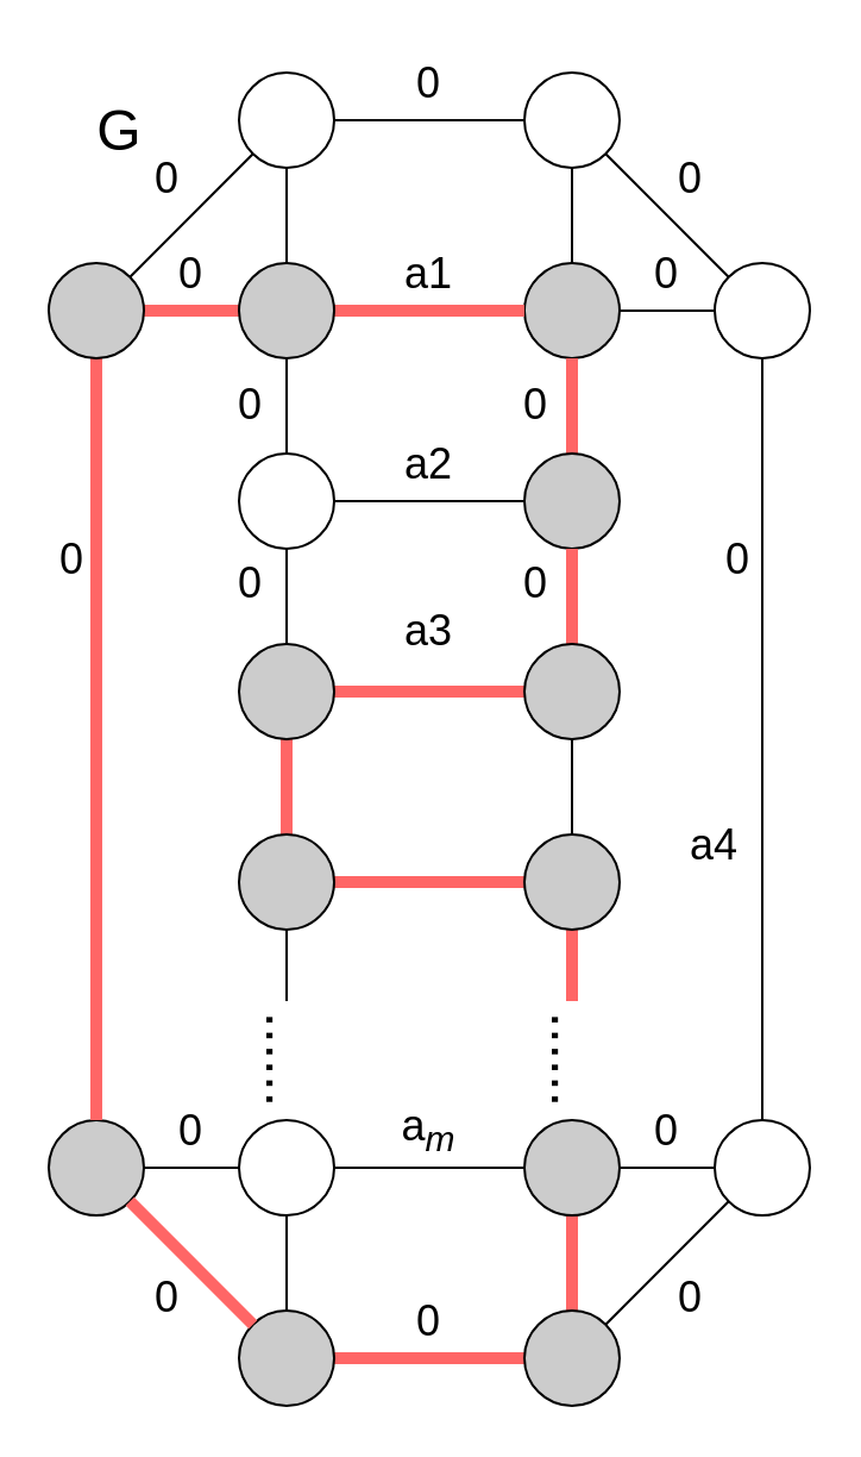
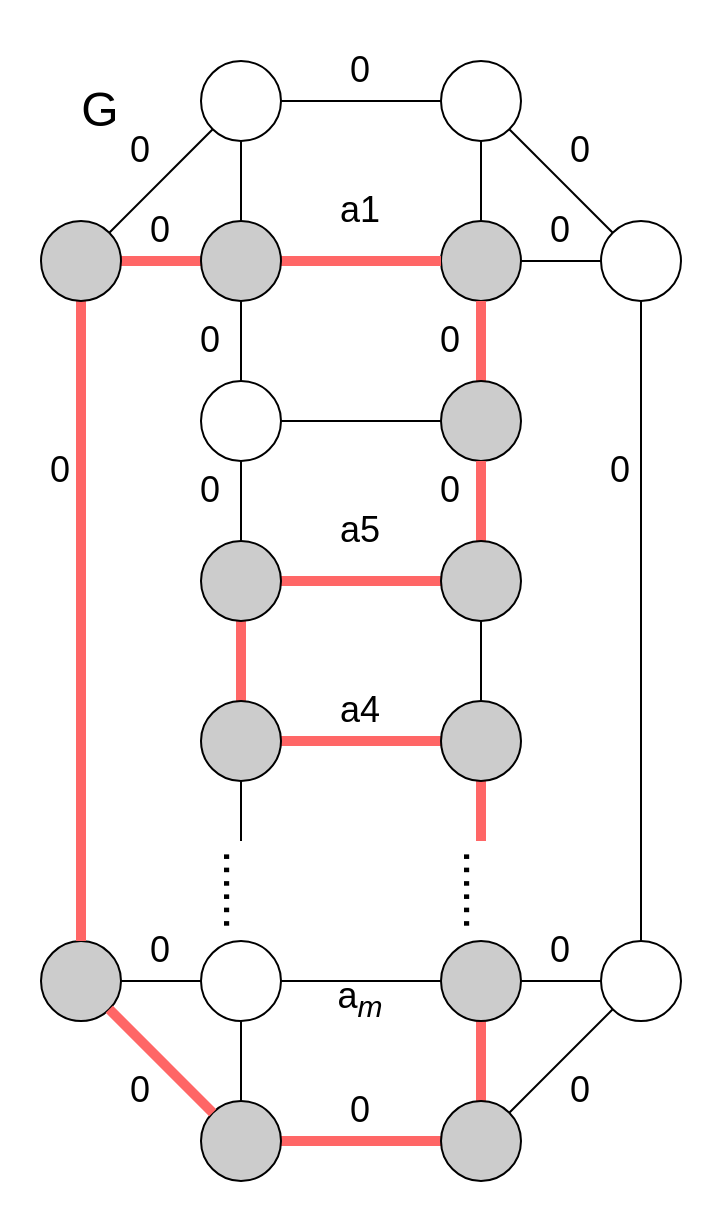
  <mxCell id="0" />
  <mxCell id="1" parent="0" />
  <mxCell id="2" value="" style="ellipse;whiteSpace=wrap;html=1;aspect=fixed;fillColor=#CCCCCC;" vertex="1" parent="1"><mxGeometry x="20" y="470" width="40" height="40" as="geometry" /></mxCell>
  <mxCell id="3" style="edgeStyle=orthogonalEdgeStyle;rounded=0;orthogonalLoop=1;jettySize=auto;html=1;exitX=1;exitY=0.5;exitDx=0;exitDy=0;entryX=0;entryY=0.5;entryDx=0;entryDy=0;fontSize=24;endArrow=none;endFill=0;" edge="1" parent="1" source="4" target="42"><mxGeometry relative="1" as="geometry" /></mxCell>
  <mxCell id="4" value="" style="ellipse;whiteSpace=wrap;html=1;aspect=fixed;fillColor=#CCCCCC;" vertex="1" parent="1"><mxGeometry x="220" y="110" width="40" height="40" as="geometry" /></mxCell>
  <mxCell id="5" style="edgeStyle=orthogonalEdgeStyle;rounded=0;orthogonalLoop=1;jettySize=auto;html=1;exitX=0.5;exitY=0;exitDx=0;exitDy=0;entryX=0.5;entryY=1;entryDx=0;entryDy=0;fontSize=24;endArrow=none;endFill=0;strokeWidth=5;strokeColor=#FF6666;" edge="1" parent="1" source="6" target="4"><mxGeometry relative="1" as="geometry" /></mxCell>
  <mxCell id="6" value="" style="ellipse;whiteSpace=wrap;html=1;aspect=fixed;fillColor=#CCCCCC;" vertex="1" parent="1"><mxGeometry x="220" y="190" width="40" height="40" as="geometry" /></mxCell>
  <mxCell id="7" style="edgeStyle=orthogonalEdgeStyle;rounded=0;orthogonalLoop=1;jettySize=auto;html=1;exitX=1;exitY=0.5;exitDx=0;exitDy=0;entryX=0;entryY=0.5;entryDx=0;entryDy=0;fontSize=24;endArrow=none;endFill=0;" edge="1" parent="1" source="10" target="6"><mxGeometry relative="1" as="geometry" /></mxCell>
  <mxCell id="8" style="edgeStyle=orthogonalEdgeStyle;rounded=0;orthogonalLoop=1;jettySize=auto;html=1;exitX=0.5;exitY=0;exitDx=0;exitDy=0;entryX=0.5;entryY=1;entryDx=0;entryDy=0;fontSize=24;endArrow=none;endFill=0;" edge="1" parent="1" source="10" target="13"><mxGeometry relative="1" as="geometry" /></mxCell>
  <mxCell id="9" style="edgeStyle=orthogonalEdgeStyle;rounded=0;orthogonalLoop=1;jettySize=auto;html=1;exitX=0.5;exitY=1;exitDx=0;exitDy=0;entryX=0.5;entryY=0;entryDx=0;entryDy=0;endArrow=none;endFill=0;" edge="1" parent="1" source="10" target="62"><mxGeometry relative="1" as="geometry" /></mxCell>
  <mxCell id="10" value="" style="ellipse;whiteSpace=wrap;html=1;aspect=fixed;" vertex="1" parent="1"><mxGeometry x="100" y="190" width="40" height="40" as="geometry" /></mxCell>
  <mxCell id="11" style="edgeStyle=orthogonalEdgeStyle;rounded=0;orthogonalLoop=1;jettySize=auto;html=1;exitX=1;exitY=0.5;exitDx=0;exitDy=0;entryX=0;entryY=0.5;entryDx=0;entryDy=0;fontSize=24;endArrow=none;endFill=0;strokeColor=#FF6666;strokeWidth=5;" edge="1" parent="1" source="13" target="4"><mxGeometry relative="1" as="geometry" /></mxCell>
  <mxCell id="12" style="edgeStyle=orthogonalEdgeStyle;rounded=0;orthogonalLoop=1;jettySize=auto;html=1;exitX=0;exitY=0.5;exitDx=0;exitDy=0;entryX=1;entryY=0.5;entryDx=0;entryDy=0;fontSize=24;endArrow=none;endFill=0;strokeWidth=5;strokeColor=#FF6666;" edge="1" parent="1" source="13" target="34"><mxGeometry relative="1" as="geometry" /></mxCell>
  <mxCell id="13" value="" style="ellipse;whiteSpace=wrap;html=1;aspect=fixed;fillColor=#CCCCCC;" vertex="1" parent="1"><mxGeometry x="100" y="110" width="40" height="40" as="geometry" /></mxCell>
  <mxCell id="14" style="edgeStyle=orthogonalEdgeStyle;rounded=0;orthogonalLoop=1;jettySize=auto;html=1;exitX=1;exitY=0.5;exitDx=0;exitDy=0;entryX=0;entryY=0.5;entryDx=0;entryDy=0;fontSize=24;endArrow=none;endFill=0;strokeWidth=5;strokeColor=#FF6666;" edge="1" parent="1" source="15" target="35"><mxGeometry relative="1" as="geometry" /></mxCell>
  <mxCell id="15" value="" style="ellipse;whiteSpace=wrap;html=1;aspect=fixed;fillColor=#CCCCCC;" vertex="1" parent="1"><mxGeometry x="100" y="550" width="40" height="40" as="geometry" /></mxCell>
  <mxCell id="16" value="&lt;font style=&quot;font-size: 24px;&quot;&gt;......&lt;/font&gt;" style="text;html=1;strokeColor=none;fillColor=none;align=center;verticalAlign=middle;whiteSpace=wrap;rounded=0;rotation=90;" vertex="1" parent="1"><mxGeometry x="95" y="430" width="50" height="30" as="geometry" /></mxCell>
  <mxCell id="17" style="edgeStyle=orthogonalEdgeStyle;rounded=0;orthogonalLoop=1;jettySize=auto;html=1;exitX=1;exitY=0.5;exitDx=0;exitDy=0;entryX=0;entryY=0.5;entryDx=0;entryDy=0;fontSize=24;endArrow=none;endFill=0;" edge="1" parent="1" source="20" target="27"><mxGeometry relative="1" as="geometry" /></mxCell>
  <mxCell id="18" style="edgeStyle=orthogonalEdgeStyle;rounded=0;orthogonalLoop=1;jettySize=auto;html=1;exitX=0.5;exitY=1;exitDx=0;exitDy=0;entryX=0.5;entryY=0;entryDx=0;entryDy=0;fontSize=24;endArrow=none;endFill=0;" edge="1" parent="1" source="20" target="15"><mxGeometry relative="1" as="geometry" /></mxCell>
  <mxCell id="19" style="edgeStyle=orthogonalEdgeStyle;rounded=0;orthogonalLoop=1;jettySize=auto;html=1;exitX=0;exitY=0.5;exitDx=0;exitDy=0;entryX=1;entryY=0.5;entryDx=0;entryDy=0;fontSize=24;endArrow=none;endFill=0;" edge="1" parent="1" source="20" target="2"><mxGeometry relative="1" as="geometry" /></mxCell>
  <mxCell id="20" value="" style="ellipse;whiteSpace=wrap;html=1;aspect=fixed;" vertex="1" parent="1"><mxGeometry x="100" y="470" width="40" height="40" as="geometry" /></mxCell>
- <mxCell id="21" value="a1" style="text;html=1;strokeColor=none;fillColor=none;align=center;verticalAlign=middle;whiteSpace=wrap;rounded=0;fontSize=18;" vertex="1" parent="1"><mxGeometry x="150" y="100" width="60" height="30" as="geometry" /></mxCell>
- <mxCell id="22" value="a2" style="text;html=1;strokeColor=none;fillColor=none;align=center;verticalAlign=middle;whiteSpace=wrap;rounded=0;fontSize=18;" vertex="1" parent="1"><mxGeometry x="150" y="180" width="60" height="30" as="geometry" /></mxCell>
- <mxCell id="23" value="a&lt;sub&gt;&lt;i&gt;m&lt;/i&gt;&lt;/sub&gt;" style="text;html=1;strokeColor=none;fillColor=none;align=center;verticalAlign=middle;whiteSpace=wrap;rounded=0;fontSize=18;" vertex="1" parent="1"><mxGeometry x="150" y="460" width="60" height="30" as="geometry" /></mxCell>
+ <mxCell id="21" value="a1" style="text;html=1;strokeColor=none;fillColor=none;align=center;verticalAlign=middle;whiteSpace=wrap;rounded=0;fontSize=18;" vertex="1" parent="1"><mxGeometry x="150" y="90" width="60" height="30" as="geometry" /></mxCell>
+ <mxCell id="23" value="a&lt;sub&gt;&lt;i&gt;m&lt;/i&gt;&lt;/sub&gt;" style="text;html=1;strokeColor=none;fillColor=none;align=center;verticalAlign=middle;whiteSpace=wrap;rounded=0;fontSize=18;" vertex="1" parent="1"><mxGeometry x="150" y="485" width="60" height="30" as="geometry" /></mxCell>
  <mxCell id="24" value="&lt;font style=&quot;font-size: 24px;&quot;&gt;G&lt;/font&gt;" style="text;html=1;strokeColor=none;fillColor=none;align=center;verticalAlign=middle;whiteSpace=wrap;rounded=0;fontSize=18;" vertex="1" parent="1"><mxGeometry x="30" y="40" width="40" height="30" as="geometry" /></mxCell>
  <mxCell id="25" style="edgeStyle=orthogonalEdgeStyle;rounded=0;orthogonalLoop=1;jettySize=auto;html=1;exitX=0.5;exitY=1;exitDx=0;exitDy=0;entryX=0.5;entryY=0;entryDx=0;entryDy=0;fontSize=24;endArrow=none;endFill=0;strokeWidth=5;strokeColor=#FF6666;" edge="1" parent="1" source="27" target="35"><mxGeometry relative="1" as="geometry" /></mxCell>
  <mxCell id="26" style="edgeStyle=orthogonalEdgeStyle;rounded=0;orthogonalLoop=1;jettySize=auto;html=1;exitX=1;exitY=0.5;exitDx=0;exitDy=0;entryX=0;entryY=0.5;entryDx=0;entryDy=0;fontSize=24;endArrow=none;endFill=0;" edge="1" parent="1" source="27" target="43"><mxGeometry relative="1" as="geometry" /></mxCell>
  <mxCell id="27" value="" style="ellipse;whiteSpace=wrap;html=1;aspect=fixed;fillColor=#CCCCCC;" vertex="1" parent="1"><mxGeometry x="220" y="470" width="40" height="40" as="geometry" /></mxCell>
  <mxCell id="28" value="&lt;font style=&quot;font-size: 24px;&quot;&gt;......&lt;/font&gt;" style="text;html=1;strokeColor=none;fillColor=none;align=center;verticalAlign=middle;whiteSpace=wrap;rounded=0;rotation=90;" vertex="1" parent="1"><mxGeometry x="215" y="430" width="50" height="30" as="geometry" /></mxCell>
  <mxCell id="29" value="0" style="text;html=1;strokeColor=none;fillColor=none;align=center;verticalAlign=middle;whiteSpace=wrap;rounded=0;fontSize=18;" vertex="1" parent="1"><mxGeometry x="95" y="155" width="20" height="30" as="geometry" /></mxCell>
  <mxCell id="30" value="0" style="text;html=1;strokeColor=none;fillColor=none;align=center;verticalAlign=middle;whiteSpace=wrap;rounded=0;fontSize=18;" vertex="1" parent="1"><mxGeometry x="215" y="155" width="20" height="30" as="geometry" /></mxCell>
  <mxCell id="31" value="0" style="text;html=1;strokeColor=none;fillColor=none;align=center;verticalAlign=middle;whiteSpace=wrap;rounded=0;fontSize=18;" vertex="1" parent="1"><mxGeometry x="95" y="230" width="20" height="30" as="geometry" /></mxCell>
  <mxCell id="32" value="0" style="text;html=1;strokeColor=none;fillColor=none;align=center;verticalAlign=middle;whiteSpace=wrap;rounded=0;fontSize=18;" vertex="1" parent="1"><mxGeometry x="215" y="230" width="20" height="30" as="geometry" /></mxCell>
  <mxCell id="33" style="edgeStyle=orthogonalEdgeStyle;rounded=0;orthogonalLoop=1;jettySize=auto;html=1;exitX=0.5;exitY=1;exitDx=0;exitDy=0;entryX=0.5;entryY=0;entryDx=0;entryDy=0;fontSize=24;endArrow=none;endFill=0;strokeWidth=5;strokeColor=#FF6666;" edge="1" parent="1" source="34" target="2"><mxGeometry relative="1" as="geometry" /></mxCell>
  <mxCell id="34" value="" style="ellipse;whiteSpace=wrap;html=1;aspect=fixed;fillColor=#CCCCCC;" vertex="1" parent="1"><mxGeometry x="20" y="110" width="40" height="40" as="geometry" /></mxCell>
  <mxCell id="35" value="" style="ellipse;whiteSpace=wrap;html=1;aspect=fixed;fillColor=#CCCCCC;" vertex="1" parent="1"><mxGeometry x="220" y="550" width="40" height="40" as="geometry" /></mxCell>
  <mxCell id="36" style="edgeStyle=orthogonalEdgeStyle;rounded=0;orthogonalLoop=1;jettySize=auto;html=1;exitX=1;exitY=0.5;exitDx=0;exitDy=0;entryX=0;entryY=0.5;entryDx=0;entryDy=0;fontSize=24;endArrow=none;endFill=0;" edge="1" parent="1" source="38" target="40"><mxGeometry relative="1" as="geometry" /></mxCell>
  <mxCell id="37" style="edgeStyle=orthogonalEdgeStyle;rounded=0;orthogonalLoop=1;jettySize=auto;html=1;exitX=0.5;exitY=1;exitDx=0;exitDy=0;entryX=0.5;entryY=0;entryDx=0;entryDy=0;fontSize=24;endArrow=none;endFill=0;" edge="1" parent="1" source="38" target="13"><mxGeometry relative="1" as="geometry" /></mxCell>
  <mxCell id="38" value="" style="ellipse;whiteSpace=wrap;html=1;aspect=fixed;" vertex="1" parent="1"><mxGeometry x="100" y="30" width="40" height="40" as="geometry" /></mxCell>
  <mxCell id="39" style="edgeStyle=orthogonalEdgeStyle;rounded=0;orthogonalLoop=1;jettySize=auto;html=1;exitX=0.5;exitY=1;exitDx=0;exitDy=0;entryX=0.5;entryY=0;entryDx=0;entryDy=0;fontSize=24;endArrow=none;endFill=0;" edge="1" parent="1" source="40" target="4"><mxGeometry relative="1" as="geometry" /></mxCell>
  <mxCell id="40" value="" style="ellipse;whiteSpace=wrap;html=1;aspect=fixed;" vertex="1" parent="1"><mxGeometry x="220" y="30" width="40" height="40" as="geometry" /></mxCell>
  <mxCell id="41" style="edgeStyle=orthogonalEdgeStyle;rounded=0;orthogonalLoop=1;jettySize=auto;html=1;exitX=0.5;exitY=1;exitDx=0;exitDy=0;entryX=0.5;entryY=0;entryDx=0;entryDy=0;fontSize=24;endArrow=none;endFill=0;" edge="1" parent="1" source="42" target="43"><mxGeometry relative="1" as="geometry" /></mxCell>
  <mxCell id="42" value="" style="ellipse;whiteSpace=wrap;html=1;aspect=fixed;" vertex="1" parent="1"><mxGeometry x="300" y="110" width="40" height="40" as="geometry" /></mxCell>
  <mxCell id="43" value="" style="ellipse;whiteSpace=wrap;html=1;aspect=fixed;" vertex="1" parent="1"><mxGeometry x="300" y="470" width="40" height="40" as="geometry" /></mxCell>
  <mxCell id="44" value="0" style="text;html=1;strokeColor=none;fillColor=none;align=center;verticalAlign=middle;whiteSpace=wrap;rounded=0;fontSize=18;" vertex="1" parent="1"><mxGeometry x="20" y="220" width="20" height="30" as="geometry" /></mxCell>
  <mxCell id="45" value="0" style="text;html=1;strokeColor=none;fillColor=none;align=center;verticalAlign=middle;whiteSpace=wrap;rounded=0;fontSize=18;" vertex="1" parent="1"><mxGeometry x="300" y="220" width="20" height="30" as="geometry" /></mxCell>
  <mxCell id="46" value="0" style="text;html=1;strokeColor=none;fillColor=none;align=center;verticalAlign=middle;whiteSpace=wrap;rounded=0;fontSize=18;" vertex="1" parent="1"><mxGeometry x="170" y="20" width="20" height="30" as="geometry" /></mxCell>
  <mxCell id="47" value="0" style="text;html=1;strokeColor=none;fillColor=none;align=center;verticalAlign=middle;whiteSpace=wrap;rounded=0;fontSize=18;" vertex="1" parent="1"><mxGeometry x="170" y="540" width="20" height="30" as="geometry" /></mxCell>
  <mxCell id="48" value="" style="endArrow=none;html=1;rounded=0;fontSize=24;exitX=1;exitY=1;exitDx=0;exitDy=0;entryX=0;entryY=0;entryDx=0;entryDy=0;strokeWidth=5;strokeColor=#FF6666;" edge="1" parent="1" source="2" target="15"><mxGeometry width="50" height="50" relative="1" as="geometry"><mxPoint x="30" y="600" as="sourcePoint" /><mxPoint x="80" y="550" as="targetPoint" /></mxGeometry></mxCell>
  <mxCell id="49" value="0" style="text;html=1;strokeColor=none;fillColor=none;align=center;verticalAlign=middle;whiteSpace=wrap;rounded=0;fontSize=18;" vertex="1" parent="1"><mxGeometry x="70" y="100" width="20" height="30" as="geometry" /></mxCell>
  <mxCell id="50" value="0" style="text;html=1;strokeColor=none;fillColor=none;align=center;verticalAlign=middle;whiteSpace=wrap;rounded=0;fontSize=18;" vertex="1" parent="1"><mxGeometry x="270" y="100" width="20" height="30" as="geometry" /></mxCell>
  <mxCell id="51" value="0" style="text;html=1;strokeColor=none;fillColor=none;align=center;verticalAlign=middle;whiteSpace=wrap;rounded=0;fontSize=18;" vertex="1" parent="1"><mxGeometry x="70" y="460" width="20" height="30" as="geometry" /></mxCell>
  <mxCell id="52" value="0" style="text;html=1;strokeColor=none;fillColor=none;align=center;verticalAlign=middle;whiteSpace=wrap;rounded=0;fontSize=18;" vertex="1" parent="1"><mxGeometry x="270" y="460" width="20" height="30" as="geometry" /></mxCell>
  <mxCell id="53" value="" style="endArrow=none;html=1;rounded=0;fontSize=24;entryX=0;entryY=1;entryDx=0;entryDy=0;exitX=1;exitY=0;exitDx=0;exitDy=0;" edge="1" parent="1" source="35" target="43"><mxGeometry width="50" height="50" relative="1" as="geometry"><mxPoint x="250" y="560" as="sourcePoint" /><mxPoint x="300" y="510" as="targetPoint" /></mxGeometry></mxCell>
  <mxCell id="54" value="" style="endArrow=none;html=1;rounded=0;fontSize=24;entryX=0;entryY=1;entryDx=0;entryDy=0;exitX=1;exitY=0;exitDx=0;exitDy=0;" edge="1" parent="1" source="34" target="38"><mxGeometry width="50" height="50" relative="1" as="geometry"><mxPoint x="48.282" y="111.718" as="sourcePoint" /><mxPoint x="99.998" y="60.002" as="targetPoint" /></mxGeometry></mxCell>
  <mxCell id="55" value="" style="endArrow=none;html=1;rounded=0;fontSize=24;entryX=0;entryY=0;entryDx=0;entryDy=0;exitX=1;exitY=1;exitDx=0;exitDy=0;" edge="1" parent="1" source="40" target="42"><mxGeometry width="50" height="50" relative="1" as="geometry"><mxPoint x="250" y="60" as="sourcePoint" /><mxPoint x="300" y="10" as="targetPoint" /></mxGeometry></mxCell>
  <mxCell id="56" value="0" style="text;html=1;strokeColor=none;fillColor=none;align=center;verticalAlign=middle;whiteSpace=wrap;rounded=0;fontSize=18;" vertex="1" parent="1"><mxGeometry x="60" y="60" width="20" height="30" as="geometry" /></mxCell>
  <mxCell id="57" value="0" style="text;html=1;strokeColor=none;fillColor=none;align=center;verticalAlign=middle;whiteSpace=wrap;rounded=0;fontSize=18;" vertex="1" parent="1"><mxGeometry x="280" y="60" width="20" height="30" as="geometry" /></mxCell>
  <mxCell id="58" value="0" style="text;html=1;strokeColor=none;fillColor=none;align=center;verticalAlign=middle;whiteSpace=wrap;rounded=0;fontSize=18;" vertex="1" parent="1"><mxGeometry x="60" y="530" width="20" height="30" as="geometry" /></mxCell>
  <mxCell id="59" value="0" style="text;html=1;strokeColor=none;fillColor=none;align=center;verticalAlign=middle;whiteSpace=wrap;rounded=0;fontSize=18;" vertex="1" parent="1"><mxGeometry x="280" y="530" width="20" height="30" as="geometry" /></mxCell>
  <mxCell id="60" style="edgeStyle=orthogonalEdgeStyle;rounded=0;orthogonalLoop=1;jettySize=auto;html=1;exitX=1;exitY=0.5;exitDx=0;exitDy=0;entryX=0;entryY=0.5;entryDx=0;entryDy=0;endArrow=none;endFill=0;strokeWidth=5;strokeColor=#FF6666;" edge="1" parent="1" source="62" target="65"><mxGeometry relative="1" as="geometry" /></mxCell>
  <mxCell id="61" style="edgeStyle=orthogonalEdgeStyle;rounded=0;orthogonalLoop=1;jettySize=auto;html=1;exitX=0.5;exitY=1;exitDx=0;exitDy=0;entryX=0.5;entryY=0;entryDx=0;entryDy=0;endArrow=none;endFill=0;strokeColor=#FF6666;strokeWidth=5;" edge="1" parent="1" source="62" target="69"><mxGeometry relative="1" as="geometry" /></mxCell>
  <mxCell id="62" value="" style="ellipse;whiteSpace=wrap;html=1;aspect=fixed;fillColor=#CCCCCC;" vertex="1" parent="1"><mxGeometry x="100" y="270" width="40" height="40" as="geometry" /></mxCell>
  <mxCell id="63" style="edgeStyle=orthogonalEdgeStyle;rounded=0;orthogonalLoop=1;jettySize=auto;html=1;exitX=0.5;exitY=0;exitDx=0;exitDy=0;entryX=0.5;entryY=1;entryDx=0;entryDy=0;endArrow=none;endFill=0;strokeColor=#FF6666;strokeWidth=5;" edge="1" parent="1" source="65" target="6"><mxGeometry relative="1" as="geometry" /></mxCell>
  <mxCell id="64" style="edgeStyle=orthogonalEdgeStyle;rounded=0;orthogonalLoop=1;jettySize=auto;html=1;exitX=0.5;exitY=1;exitDx=0;exitDy=0;entryX=0.5;entryY=0;entryDx=0;entryDy=0;endArrow=none;endFill=0;strokeColor=#000000;strokeWidth=1;" edge="1" parent="1" source="65" target="71"><mxGeometry relative="1" as="geometry" /></mxCell>
  <mxCell id="65" value="" style="ellipse;whiteSpace=wrap;html=1;aspect=fixed;fillColor=#CCCCCC;" vertex="1" parent="1"><mxGeometry x="220" y="270" width="40" height="40" as="geometry" /></mxCell>
- <mxCell id="66" value="a3" style="text;html=1;strokeColor=none;fillColor=none;align=center;verticalAlign=middle;whiteSpace=wrap;rounded=0;fontSize=18;" vertex="1" parent="1"><mxGeometry x="150" y="250" width="60" height="30" as="geometry" /></mxCell>
+ <mxCell id="66" value="a5" style="text;html=1;strokeColor=none;fillColor=none;align=center;verticalAlign=middle;whiteSpace=wrap;rounded=0;fontSize=18;" vertex="1" parent="1"><mxGeometry x="150" y="250" width="60" height="30" as="geometry" /></mxCell>
  <mxCell id="67" style="edgeStyle=orthogonalEdgeStyle;rounded=0;orthogonalLoop=1;jettySize=auto;html=1;exitX=1;exitY=0.5;exitDx=0;exitDy=0;entryX=0;entryY=0.5;entryDx=0;entryDy=0;endArrow=none;endFill=0;strokeColor=#FF6666;strokeWidth=5;" edge="1" parent="1" source="69" target="71"><mxGeometry relative="1" as="geometry" /></mxCell>
  <mxCell id="68" style="edgeStyle=orthogonalEdgeStyle;rounded=0;orthogonalLoop=1;jettySize=auto;html=1;exitX=0.5;exitY=1;exitDx=0;exitDy=0;entryX=0;entryY=0.5;entryDx=0;entryDy=0;endArrow=none;endFill=0;strokeColor=#000000;strokeWidth=1;" edge="1" parent="1" source="69" target="16"><mxGeometry relative="1" as="geometry" /></mxCell>
  <mxCell id="69" value="" style="ellipse;whiteSpace=wrap;html=1;aspect=fixed;fillColor=#CCCCCC;" vertex="1" parent="1"><mxGeometry x="100" y="350" width="40" height="40" as="geometry" /></mxCell>
  <mxCell id="70" style="edgeStyle=orthogonalEdgeStyle;rounded=0;orthogonalLoop=1;jettySize=auto;html=1;exitX=0.5;exitY=1;exitDx=0;exitDy=0;entryX=0;entryY=0.5;entryDx=0;entryDy=0;endArrow=none;endFill=0;strokeColor=#FF6666;strokeWidth=5;" edge="1" parent="1" source="71" target="28"><mxGeometry relative="1" as="geometry" /></mxCell>
  <mxCell id="71" value="" style="ellipse;whiteSpace=wrap;html=1;aspect=fixed;fillColor=#CCCCCC;" vertex="1" parent="1"><mxGeometry x="220" y="350" width="40" height="40" as="geometry" /></mxCell>
- <mxCell id="72" value="a4" style="text;html=1;strokeColor=none;fillColor=none;align=center;verticalAlign=middle;whiteSpace=wrap;rounded=0;fontSize=18;" vertex="1" parent="1"><mxGeometry x="270" y="340" width="60" height="30" as="geometry" /></mxCell>
+ <mxCell id="72" value="a4" style="text;html=1;strokeColor=none;fillColor=none;align=center;verticalAlign=middle;whiteSpace=wrap;rounded=0;fontSize=18;" vertex="1" parent="1"><mxGeometry x="150" y="340" width="60" height="30" as="geometry" /></mxCell>
